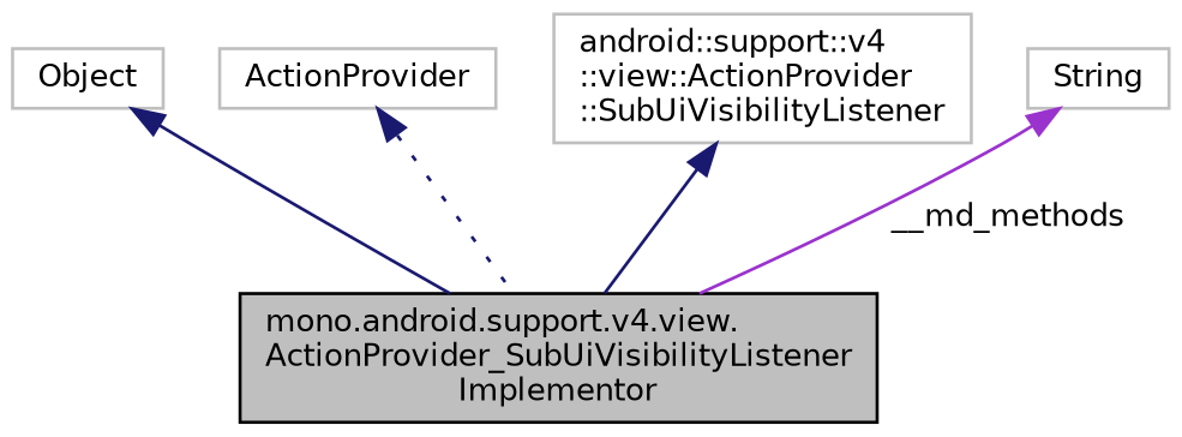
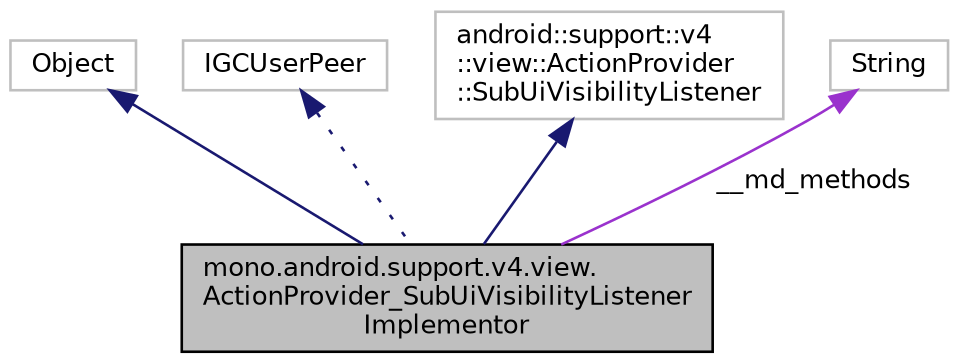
  digraph {
    rankdir=TB
    node [color=grey75 fillcolor=white fontname=Helvetica fontsize=10 shape=record style=filled]
    edge [color=midnightblue dir=back fontname=Helvetica fontsize=10 labelfontname=Helvetica labelfontsize=10 style=solid]
    n1 [color=black fillcolor=grey75 fontcolor=black height=0.2 label="mono.android.support.v4.view.\lActionProvider_SubUiVisibilityListener\lImplementor" width=0.4]
    n2 [height=0.2 label=Object width=0.4]
-   n3 [height=0.2 label=ActionProvider width=0.4]
+   n3 [height=0.2 label=IGCUserPeer width=0.4]
    n4 [height=0.2 label="android::support::v4\l::view::ActionProvider\l::SubUiVisibilityListener" width=0.4]
    n5 [height=0.2 label=String width=0.4]
    n2 -> n1
    n3 -> n1 [style=dotted]
    n4 -> n1
    n5 -> n1 [color=darkorchid3 label=" __md_methods"]
  }
